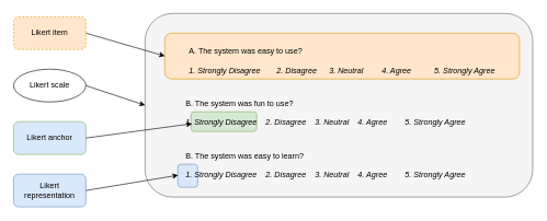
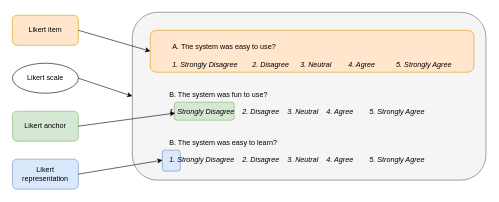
  <mxCell id="0" />
  <mxCell id="1" parent="0" />
  <mxCell id="2" value="" style="rounded=1;whiteSpace=wrap;html=1;fillColor=#f5f5f5;fontColor=#333333;strokeColor=#666666;" vertex="1" parent="1"><mxGeometry x="220" y="20" width="590" height="280" as="geometry" /></mxCell>
  <mxCell id="3" value="" style="rounded=1;whiteSpace=wrap;html=1;fillColor=#d5e8d4;strokeColor=#82b366;" vertex="1" parent="1"><mxGeometry x="290" y="170" width="100" height="30" as="geometry" /></mxCell>
  <mxCell id="4" value="&lt;div&gt;&lt;br&gt;&lt;/div&gt;&lt;div align=&quot;left&quot;&gt;A. The system was easy to use?&lt;/div&gt;&lt;div align=&quot;left&quot;&gt;&lt;br&gt;&lt;/div&gt;&lt;div&gt;&lt;i&gt;1. Strongly Disagree&lt;span style=&quot;white-space: pre;&quot;&gt;&#09;&lt;/span&gt;2. Disagree&lt;span style=&quot;white-space: pre;&quot;&gt;&#09;&lt;/span&gt;3. Neutral&lt;span style=&quot;white-space: pre;&quot;&gt;&#09;&lt;/span&gt;4. Agree&lt;span style=&quot;white-space: pre;&quot;&gt;&#09;&lt;/span&gt;&lt;span style=&quot;white-space: pre;&quot;&gt;&#09;&lt;/span&gt;5. Strongly Agree&lt;/i&gt;&lt;br&gt;&lt;/div&gt;" style="rounded=1;whiteSpace=wrap;html=1;fillColor=#ffe6cc;strokeColor=#d79b00;" vertex="1" parent="1"><mxGeometry x="250" y="50" width="540" height="70" as="geometry" /></mxCell>
  <mxCell id="5" value="&lt;div align=&quot;left&quot;&gt;&lt;br&gt;&lt;/div&gt;&lt;div align=&quot;left&quot;&gt;B. The system was fun to use?&lt;/div&gt;&lt;div align=&quot;left&quot;&gt;&lt;br&gt;&lt;/div&gt;&lt;div&gt;&lt;i&gt;1. Strongly Disagree&lt;span style=&quot;white-space: pre;&quot;&gt;&lt;span style=&quot;white-space: pre;&quot;&gt;&amp;nbsp;&amp;nbsp;&amp;nbsp;&amp;nbsp;&lt;/span&gt;&lt;/span&gt;2. Disagree&lt;span style=&quot;white-space: pre;&quot;&gt;&lt;span style=&quot;white-space: pre;&quot;&gt;&amp;nbsp;&amp;nbsp;&amp;nbsp;&amp;nbsp;&lt;/span&gt;&lt;/span&gt;3. Neutral&lt;span style=&quot;white-space: pre;&quot;&gt;&lt;span style=&quot;white-space: pre;&quot;&gt;&amp;nbsp;&amp;nbsp;&amp;nbsp;&amp;nbsp;&lt;/span&gt;&lt;/span&gt;4. Agree&lt;span style=&quot;white-space: pre;&quot;&gt;&lt;span style=&quot;white-space: pre;&quot;&gt;&amp;nbsp;&amp;nbsp;&amp;nbsp;&amp;nbsp;&lt;/span&gt;&lt;/span&gt;&lt;span style=&quot;white-space: pre;&quot;&gt;&lt;span style=&quot;white-space: pre;&quot;&gt;&amp;nbsp;&amp;nbsp;&amp;nbsp;&amp;nbsp;&lt;/span&gt;&lt;/span&gt;5. Strongly Agree&lt;/i&gt;&lt;br&gt;&lt;/div&gt;" style="text;whiteSpace=wrap;html=1;" vertex="1" parent="1"><mxGeometry x="280" y="130" width="460" height="80" as="geometry" /></mxCell>
  <mxCell id="6" value="" style="rounded=1;whiteSpace=wrap;html=1;fillColor=#dae8fc;strokeColor=#6c8ebf;" vertex="1" parent="1"><mxGeometry x="270" y="250" width="30" height="35" as="geometry" /></mxCell>
  <mxCell id="7" value="&lt;div align=&quot;left&quot;&gt;&lt;br&gt;&lt;/div&gt;&lt;div align=&quot;left&quot;&gt;B. The system was easy to learn?&lt;/div&gt;&lt;div align=&quot;left&quot;&gt;&lt;br&gt;&lt;/div&gt;&lt;div&gt;&lt;i&gt;1. Strongly Disagree&lt;span style=&quot;white-space: pre;&quot;&gt;&lt;span style=&quot;white-space: pre;&quot;&gt;&amp;nbsp;&amp;nbsp;&amp;nbsp;&amp;nbsp;&lt;/span&gt;&lt;/span&gt;2. Disagree&lt;span style=&quot;white-space: pre;&quot;&gt;&lt;span style=&quot;white-space: pre;&quot;&gt;&amp;nbsp;&amp;nbsp;&amp;nbsp;&amp;nbsp;&lt;/span&gt;&lt;/span&gt;3. Neutral&lt;span style=&quot;white-space: pre;&quot;&gt;&lt;span style=&quot;white-space: pre;&quot;&gt;&amp;nbsp;&amp;nbsp;&amp;nbsp;&amp;nbsp;&lt;/span&gt;&lt;/span&gt;4. Agree&lt;span style=&quot;white-space: pre;&quot;&gt;&lt;span style=&quot;white-space: pre;&quot;&gt;&amp;nbsp;&amp;nbsp;&amp;nbsp;&amp;nbsp;&lt;/span&gt;&lt;/span&gt;&lt;span style=&quot;white-space: pre;&quot;&gt;&lt;span style=&quot;white-space: pre;&quot;&gt;&amp;nbsp;&amp;nbsp;&amp;nbsp;&amp;nbsp;&lt;/span&gt;&lt;/span&gt;5. Strongly Agree&lt;/i&gt;&lt;br&gt;&lt;/div&gt;" style="text;whiteSpace=wrap;html=1;" vertex="1" parent="1"><mxGeometry x="280" y="210" width="460" height="80" as="geometry" /></mxCell>
- <mxCell id="8" value="Likert item" style="rounded=1;whiteSpace=wrap;html=1;fillColor=#ffe6cc;strokeColor=#d79b00;dashed=1;" vertex="1" parent="1"><mxGeometry x="20" y="25" width="110" height="50" as="geometry" /></mxCell>
+ <mxCell id="8" value="Likert item" style="rounded=1;whiteSpace=wrap;html=1;fillColor=#ffe6cc;strokeColor=#d79b00;" vertex="1" parent="1"><mxGeometry x="20" y="25" width="110" height="50" as="geometry" /></mxCell>
  <mxCell id="9" value="Likert scale" style="ellipse;whiteSpace=wrap;html=1;" vertex="1" parent="1"><mxGeometry x="20" y="105" width="110" height="50" as="geometry" /></mxCell>
- <mxCell id="10" value="Likert anchor" style="rounded=1;whiteSpace=wrap;html=1;fillColor=#dae8fc;strokeColor=#82b366;" vertex="1" parent="1"><mxGeometry x="20" y="185" width="110" height="50" as="geometry" /></mxCell>
+ <mxCell id="10" value="Likert anchor" style="rounded=1;whiteSpace=wrap;html=1;fillColor=#d5e8d4;strokeColor=#82b366;" vertex="1" parent="1"><mxGeometry x="20" y="185" width="110" height="50" as="geometry" /></mxCell>
  <mxCell id="11" value="Likert representation" style="rounded=1;whiteSpace=wrap;html=1;fillColor=#dae8fc;strokeColor=#6c8ebf;" vertex="1" parent="1"><mxGeometry x="20" y="265" width="110" height="50" as="geometry" /></mxCell>
  <mxCell id="12" value="" style="endArrow=classic;html=1;rounded=0;exitX=1;exitY=0.5;exitDx=0;exitDy=0;entryX=0;entryY=0.5;entryDx=0;entryDy=0;" edge="1" parent="1" source="8" target="4"><mxGeometry width="50" height="50" relative="1" as="geometry"><mxPoint x="260" y="210" as="sourcePoint" /><mxPoint x="310" y="160" as="targetPoint" /></mxGeometry></mxCell>
  <mxCell id="13" value="" style="endArrow=classic;html=1;rounded=0;exitX=1;exitY=0.5;exitDx=0;exitDy=0;entryX=0;entryY=0.5;entryDx=0;entryDy=0;" edge="1" parent="1" source="9" target="2"><mxGeometry width="50" height="50" relative="1" as="geometry"><mxPoint x="140" y="60" as="sourcePoint" /><mxPoint x="260" y="95" as="targetPoint" /></mxGeometry></mxCell>
  <mxCell id="14" value="" style="endArrow=classic;html=1;rounded=0;exitX=1;exitY=0.5;exitDx=0;exitDy=0;entryX=0.025;entryY=0.727;entryDx=0;entryDy=0;entryPerimeter=0;" edge="1" parent="1" source="10" target="5"><mxGeometry width="50" height="50" relative="1" as="geometry"><mxPoint x="150" y="70" as="sourcePoint" /><mxPoint x="270" y="105" as="targetPoint" /></mxGeometry></mxCell>
  <mxCell id="15" value="" style="endArrow=classic;html=1;rounded=0;exitX=1;exitY=0.5;exitDx=0;exitDy=0;entryX=-0.021;entryY=0.709;entryDx=0;entryDy=0;entryPerimeter=0;" edge="1" parent="1" source="11" target="7"><mxGeometry width="50" height="50" relative="1" as="geometry"><mxPoint x="160" y="80" as="sourcePoint" /><mxPoint x="280" y="115" as="targetPoint" /></mxGeometry></mxCell>
